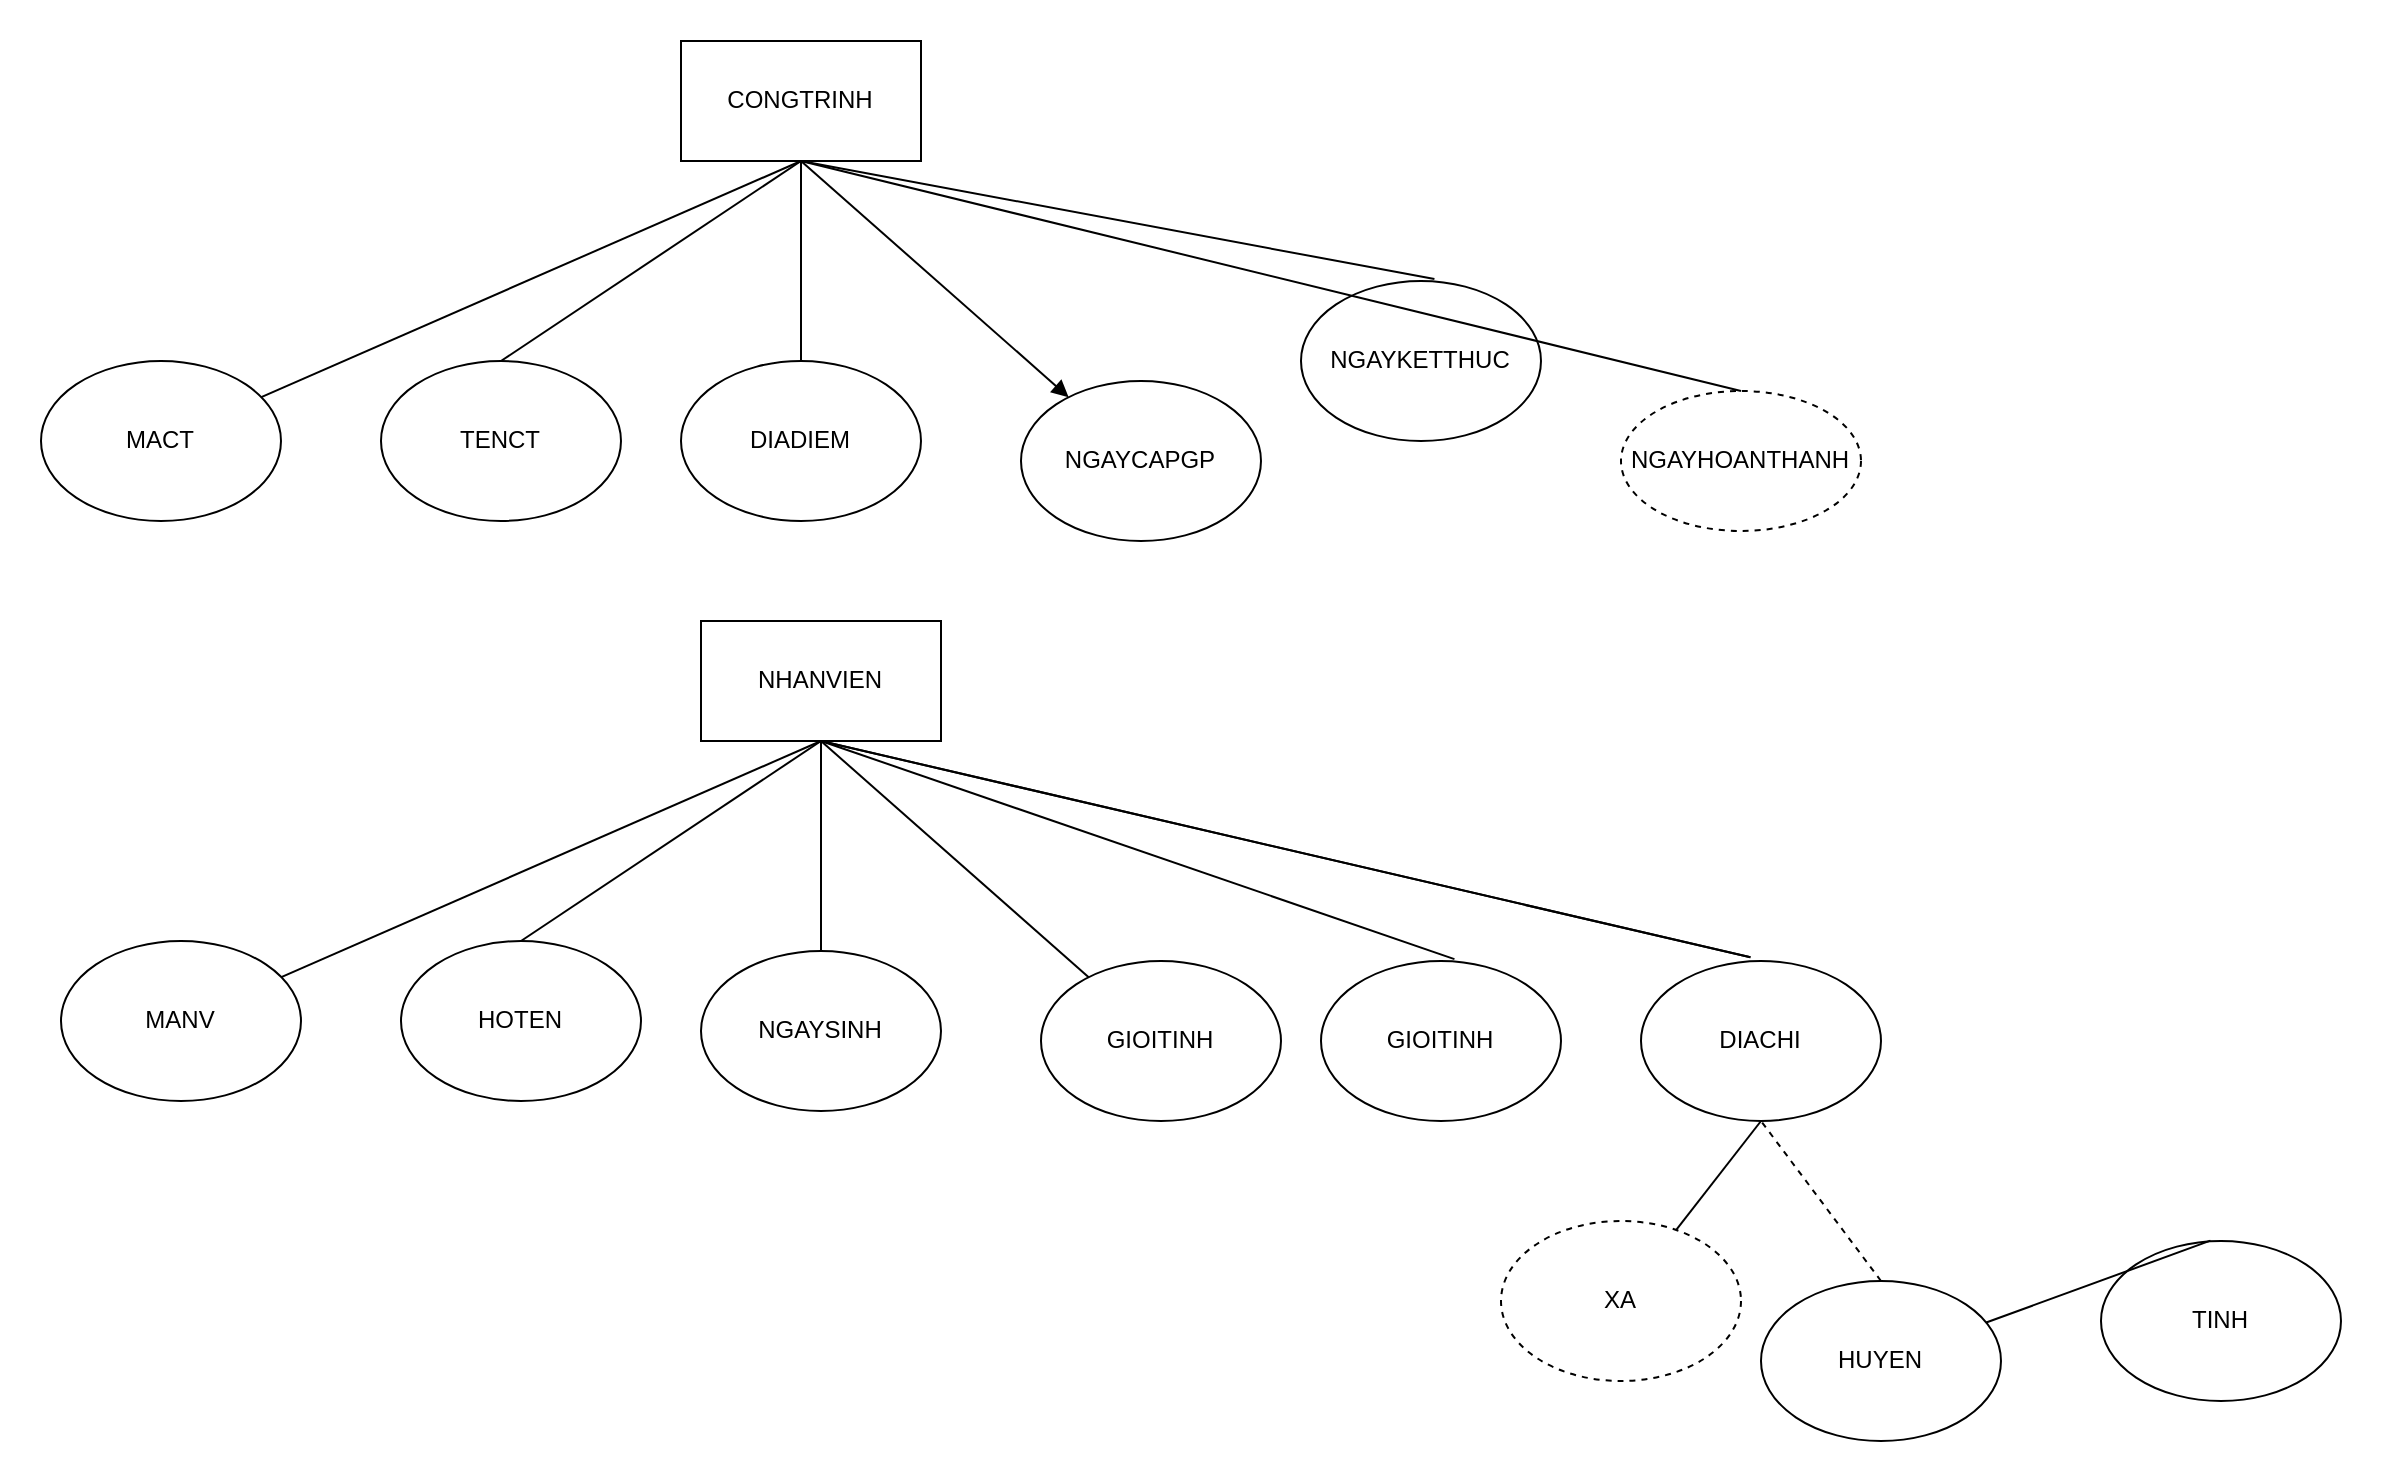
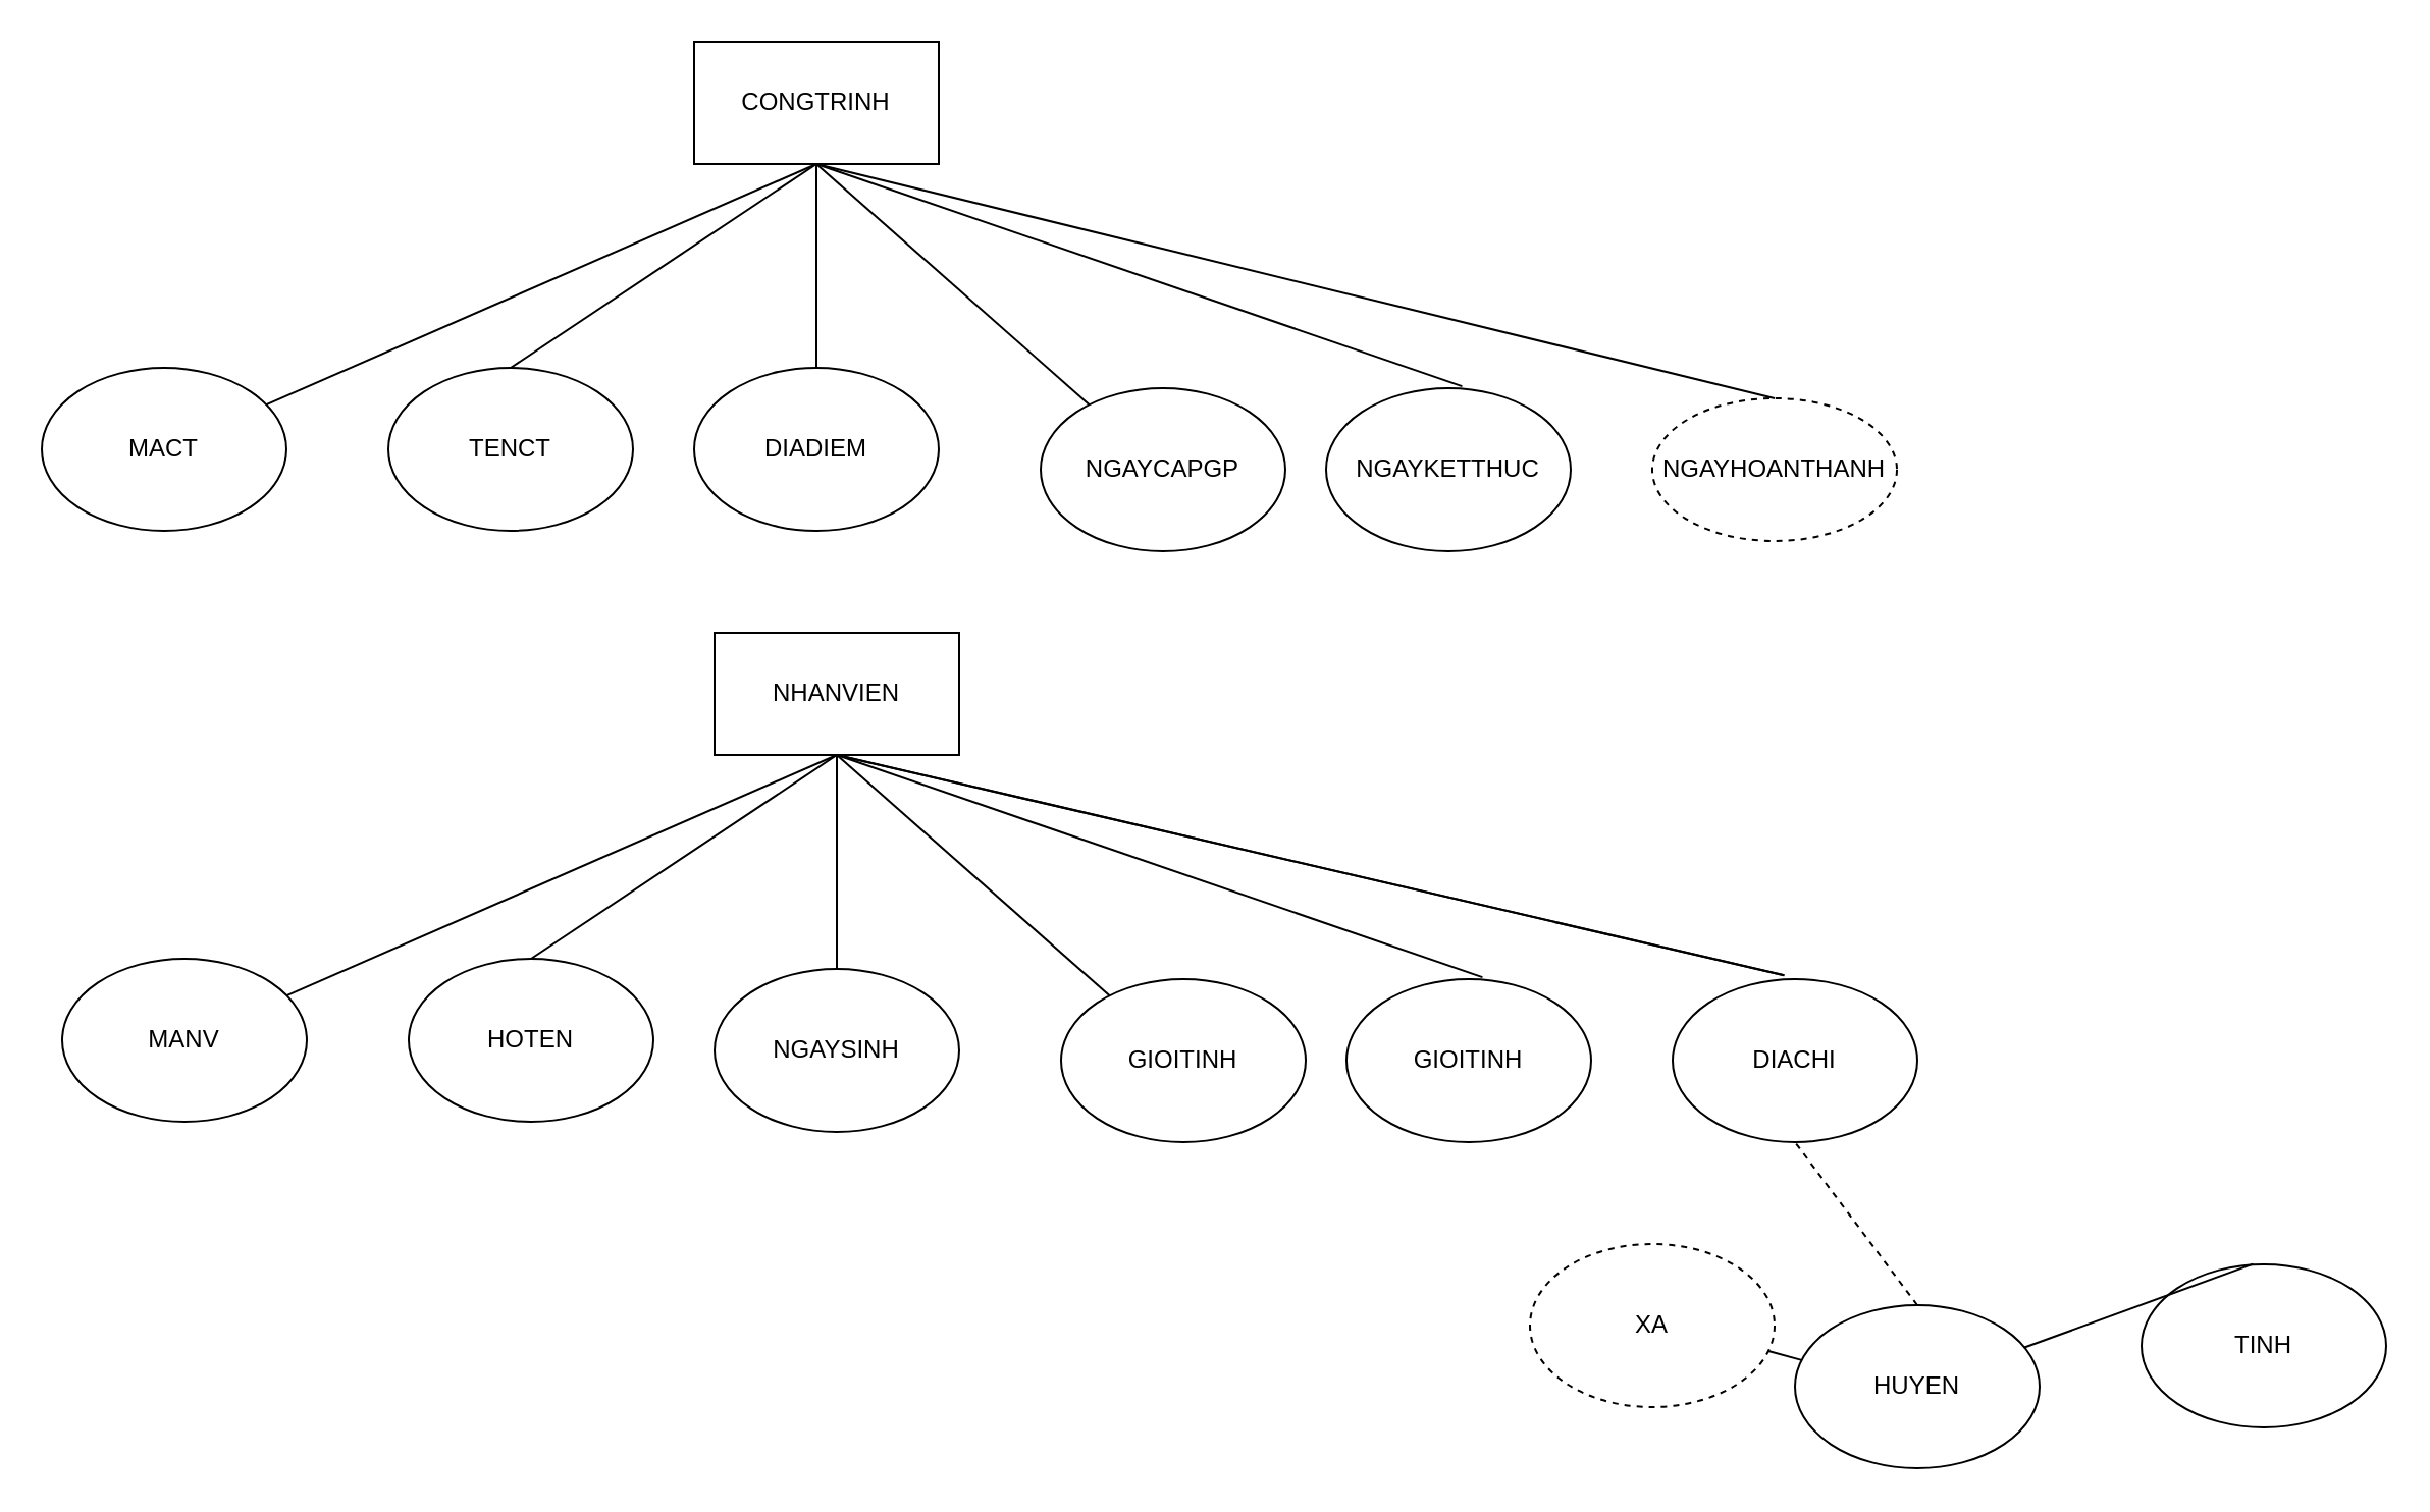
  <mxCell id="0" />
  <mxCell id="1" parent="0" />
  <mxCell id="2" value="CONGTRINH" style="rounded=0;whiteSpace=wrap;html=1;" vertex="1" parent="1"><mxGeometry x="340" y="20" width="120" height="60" as="geometry" /></mxCell>
  <mxCell id="3" value="NGAYCAPGP" style="ellipse;whiteSpace=wrap;html=1;" vertex="1" parent="1"><mxGeometry x="510" y="190" width="120" height="80" as="geometry" /></mxCell>
  <mxCell id="4" value="MACT" style="ellipse;whiteSpace=wrap;html=1;" vertex="1" parent="1"><mxGeometry x="20" y="180" width="120" height="80" as="geometry" /></mxCell>
  <mxCell id="5" value="TENCT" style="ellipse;whiteSpace=wrap;html=1;" vertex="1" parent="1"><mxGeometry x="190" y="180" width="120" height="80" as="geometry" /></mxCell>
  <mxCell id="6" value="DIADIEM" style="ellipse;whiteSpace=wrap;html=1;" vertex="1" parent="1"><mxGeometry x="340" y="180" width="120" height="80" as="geometry" /></mxCell>
  <mxCell id="7" value="" style="endArrow=none;html=1;rounded=0;" edge="1" parent="1" target="4"><mxGeometry width="50" height="50" relative="1" as="geometry"><mxPoint x="400" y="80" as="sourcePoint" /><mxPoint x="550" y="-50" as="targetPoint" /></mxGeometry></mxCell>
  <mxCell id="8" value="" style="endArrow=none;html=1;rounded=0;entryX=0.5;entryY=0;entryDx=0;entryDy=0;" edge="1" parent="1" target="5"><mxGeometry width="50" height="50" relative="1" as="geometry"><mxPoint x="400" y="80" as="sourcePoint" /><mxPoint x="400" y="160" as="targetPoint" /></mxGeometry></mxCell>
- <mxCell id="9" value="" style="endArrow=block;html=1;rounded=0;exitX=0.5;exitY=1;exitDx=0;exitDy=0;" edge="1" parent="1" source="2" target="3"><mxGeometry width="50" height="50" relative="1" as="geometry"><mxPoint x="470" y="48.571" as="sourcePoint" /><mxPoint x="620" y="20" as="targetPoint" /></mxGeometry></mxCell>
+ <mxCell id="9" value="" style="endArrow=none;html=1;rounded=0;exitX=0.5;exitY=1;exitDx=0;exitDy=0;" edge="1" parent="1" source="2" target="3"><mxGeometry width="50" height="50" relative="1" as="geometry"><mxPoint x="470" y="48.571" as="sourcePoint" /><mxPoint x="620" y="20" as="targetPoint" /></mxGeometry></mxCell>
  <mxCell id="10" value="" style="endArrow=none;html=1;rounded=0;" edge="1" parent="1" target="6"><mxGeometry width="50" height="50" relative="1" as="geometry"><mxPoint x="400" y="80" as="sourcePoint" /><mxPoint x="610" y="31.43" as="targetPoint" /></mxGeometry></mxCell>
- <mxCell id="11" value="NGAYKETTHUC" style="ellipse;whiteSpace=wrap;html=1;" vertex="1" parent="1"><mxGeometry x="650" y="140" width="120" height="80" as="geometry" /></mxCell>
+ <mxCell id="11" value="NGAYKETTHUC" style="ellipse;whiteSpace=wrap;html=1;" vertex="1" parent="1"><mxGeometry x="650" y="190" width="120" height="80" as="geometry" /></mxCell>
  <mxCell id="12" value="NGAYHOANTHANH" style="ellipse;whiteSpace=wrap;html=1;align=center;dashed=1;" vertex="1" parent="1"><mxGeometry x="810" y="195" width="120" height="70" as="geometry" /></mxCell>
  <mxCell id="13" value="" style="endArrow=none;html=1;rounded=0;entryX=0.5;entryY=1;entryDx=0;entryDy=0;exitX=0.556;exitY=-0.012;exitDx=0;exitDy=0;exitPerimeter=0;" edge="1" parent="1" source="11" target="2"><mxGeometry width="50" height="50" relative="1" as="geometry"><mxPoint x="250" y="150" as="sourcePoint" /><mxPoint x="300" y="100" as="targetPoint" /></mxGeometry></mxCell>
  <mxCell id="14" value="" style="endArrow=none;html=1;rounded=0;exitX=0.5;exitY=0;exitDx=0;exitDy=0;" edge="1" parent="1" source="12"><mxGeometry width="50" height="50" relative="1" as="geometry"><mxPoint x="836.72" y="159.04" as="sourcePoint" /><mxPoint x="400" y="80" as="targetPoint" /></mxGeometry></mxCell>
  <mxCell id="15" value="NHANVIEN" style="rounded=0;whiteSpace=wrap;html=1;" vertex="1" parent="1"><mxGeometry x="350" width="120" height="60" as="geometry" y="310" /></mxCell>
  <mxCell id="16" value="GIOITINH" style="ellipse;whiteSpace=wrap;html=1;" vertex="1" parent="1"><mxGeometry x="520" y="480" width="120" height="80" as="geometry" /></mxCell>
  <mxCell id="17" value="MANV" style="ellipse;whiteSpace=wrap;html=1;" vertex="1" parent="1"><mxGeometry x="30" y="470" width="120" height="80" as="geometry" /></mxCell>
  <mxCell id="18" value="HOTEN" style="ellipse;whiteSpace=wrap;html=1;" vertex="1" parent="1"><mxGeometry x="200" y="470" width="120" height="80" as="geometry" /></mxCell>
  <mxCell id="19" value="NGAYSINH" style="ellipse;whiteSpace=wrap;html=1;" vertex="1" parent="1"><mxGeometry x="350" y="475" width="120" height="80" as="geometry" /></mxCell>
  <mxCell id="20" value="" style="endArrow=none;html=1;rounded=0;" edge="1" parent="1" target="17"><mxGeometry width="50" height="50" relative="1" as="geometry"><mxPoint x="410" y="370" as="sourcePoint" /><mxPoint x="560" y="240" as="targetPoint" /></mxGeometry></mxCell>
  <mxCell id="21" value="" style="endArrow=none;html=1;rounded=0;entryX=0.5;entryY=0;entryDx=0;entryDy=0;" edge="1" parent="1" target="18"><mxGeometry width="50" height="50" relative="1" as="geometry"><mxPoint x="410" y="370" as="sourcePoint" /><mxPoint x="410" y="450" as="targetPoint" /></mxGeometry></mxCell>
  <mxCell id="22" value="" style="endArrow=none;html=1;rounded=0;exitX=0.5;exitY=1;exitDx=0;exitDy=0;" edge="1" parent="1" source="15" target="16"><mxGeometry width="50" height="50" relative="1" as="geometry"><mxPoint x="480" y="338.571" as="sourcePoint" /><mxPoint x="630" as="targetPoint" y="310" /></mxGeometry></mxCell>
  <mxCell id="23" value="" style="endArrow=none;html=1;rounded=0;" edge="1" parent="1" target="19"><mxGeometry width="50" height="50" relative="1" as="geometry"><mxPoint x="410" y="370" as="sourcePoint" /><mxPoint x="620" y="321.43" as="targetPoint" /></mxGeometry></mxCell>
  <mxCell id="24" value="GIOITINH" style="ellipse;whiteSpace=wrap;html=1;" vertex="1" parent="1"><mxGeometry x="660" y="480" width="120" height="80" as="geometry" /></mxCell>
  <mxCell id="25" value="" style="endArrow=none;html=1;rounded=0;entryX=0.5;entryY=1;entryDx=0;entryDy=0;exitX=0.556;exitY=-0.012;exitDx=0;exitDy=0;exitPerimeter=0;" edge="1" parent="1" source="24" target="15"><mxGeometry width="50" height="50" relative="1" as="geometry"><mxPoint x="260" y="440" as="sourcePoint" /><mxPoint x="310" y="390" as="targetPoint" /></mxGeometry></mxCell>
  <mxCell id="26" value="" style="endArrow=none;html=1;rounded=0;exitX=0.456;exitY=-0.023;exitDx=0;exitDy=0;exitPerimeter=0;" edge="1" parent="1" source="27"><mxGeometry width="50" height="50" relative="1" as="geometry"><mxPoint x="890" y="475" as="sourcePoint" /><mxPoint x="410" y="370" as="targetPoint" /></mxGeometry></mxCell>
  <mxCell id="27" value="DIACHI" style="ellipse;whiteSpace=wrap;html=1;" vertex="1" parent="1"><mxGeometry x="820" y="480" width="120" height="80" as="geometry" /></mxCell>
  <mxCell id="28" value="HUYEN" style="ellipse;whiteSpace=wrap;html=1;" vertex="1" parent="1"><mxGeometry x="880" y="640" width="120" height="80" as="geometry" /></mxCell>
  <mxCell id="29" value="XA" style="ellipse;whiteSpace=wrap;html=1;dashed=1;" vertex="1" parent="1"><mxGeometry x="750" y="610" width="120" height="80" as="geometry" /></mxCell>
  <mxCell id="30" value="TINH" style="ellipse;whiteSpace=wrap;html=1;" vertex="1" parent="1"><mxGeometry x="1050" y="620" width="120" height="80" as="geometry" /></mxCell>
  <mxCell id="31" value="" style="endArrow=none;html=1;rounded=0;exitX=0.456;exitY=-0.023;exitDx=0;exitDy=0;exitPerimeter=0;" edge="1" parent="1"><mxGeometry width="50" height="50" relative="1" as="geometry"><mxPoint x="874.72" y="478.16" as="sourcePoint" /><mxPoint x="410" y="370" as="targetPoint" /></mxGeometry></mxCell>
  <mxCell id="32" value="" style="endArrow=none;html=1;rounded=0;exitX=0.456;exitY=-0.002;exitDx=0;exitDy=0;exitPerimeter=0;" edge="1" parent="1" source="30" target="28"><mxGeometry width="50" height="50" relative="1" as="geometry"><mxPoint x="1102.36" y="630" as="sourcePoint" /><mxPoint x="637.64" y="521.84" as="targetPoint" /></mxGeometry></mxCell>
- <mxCell id="33" value="" style="endArrow=none;html=1;rounded=0;entryX=0.5;entryY=1;entryDx=0;entryDy=0;" edge="1" parent="1" source="29" target="27"><mxGeometry width="50" height="50" relative="1" as="geometry"><mxPoint x="969.2" y="790" as="sourcePoint" /><mxPoint x="730" y="610" as="targetPoint" /></mxGeometry></mxCell>
+ <mxCell id="33" value="" style="endArrow=none;html=1;rounded=0;" edge="1" parent="1" source="29" target="28"><mxGeometry width="50" height="50" relative="1" as="geometry"><mxPoint x="969.2" y="790" as="sourcePoint" /><mxPoint x="730" y="610" as="targetPoint" /></mxGeometry></mxCell>
  <mxCell id="34" value="" style="endArrow=none;html=1;rounded=0;exitX=0.5;exitY=0;exitDx=0;exitDy=0;entryX=0.5;entryY=1;entryDx=0;entryDy=0;dashed=1;" edge="1" parent="1" source="28" target="27"><mxGeometry width="50" height="50" relative="1" as="geometry"><mxPoint x="999.6" y="759.84" as="sourcePoint" /><mxPoint x="760.4" y="579.84" as="targetPoint" /></mxGeometry></mxCell>
